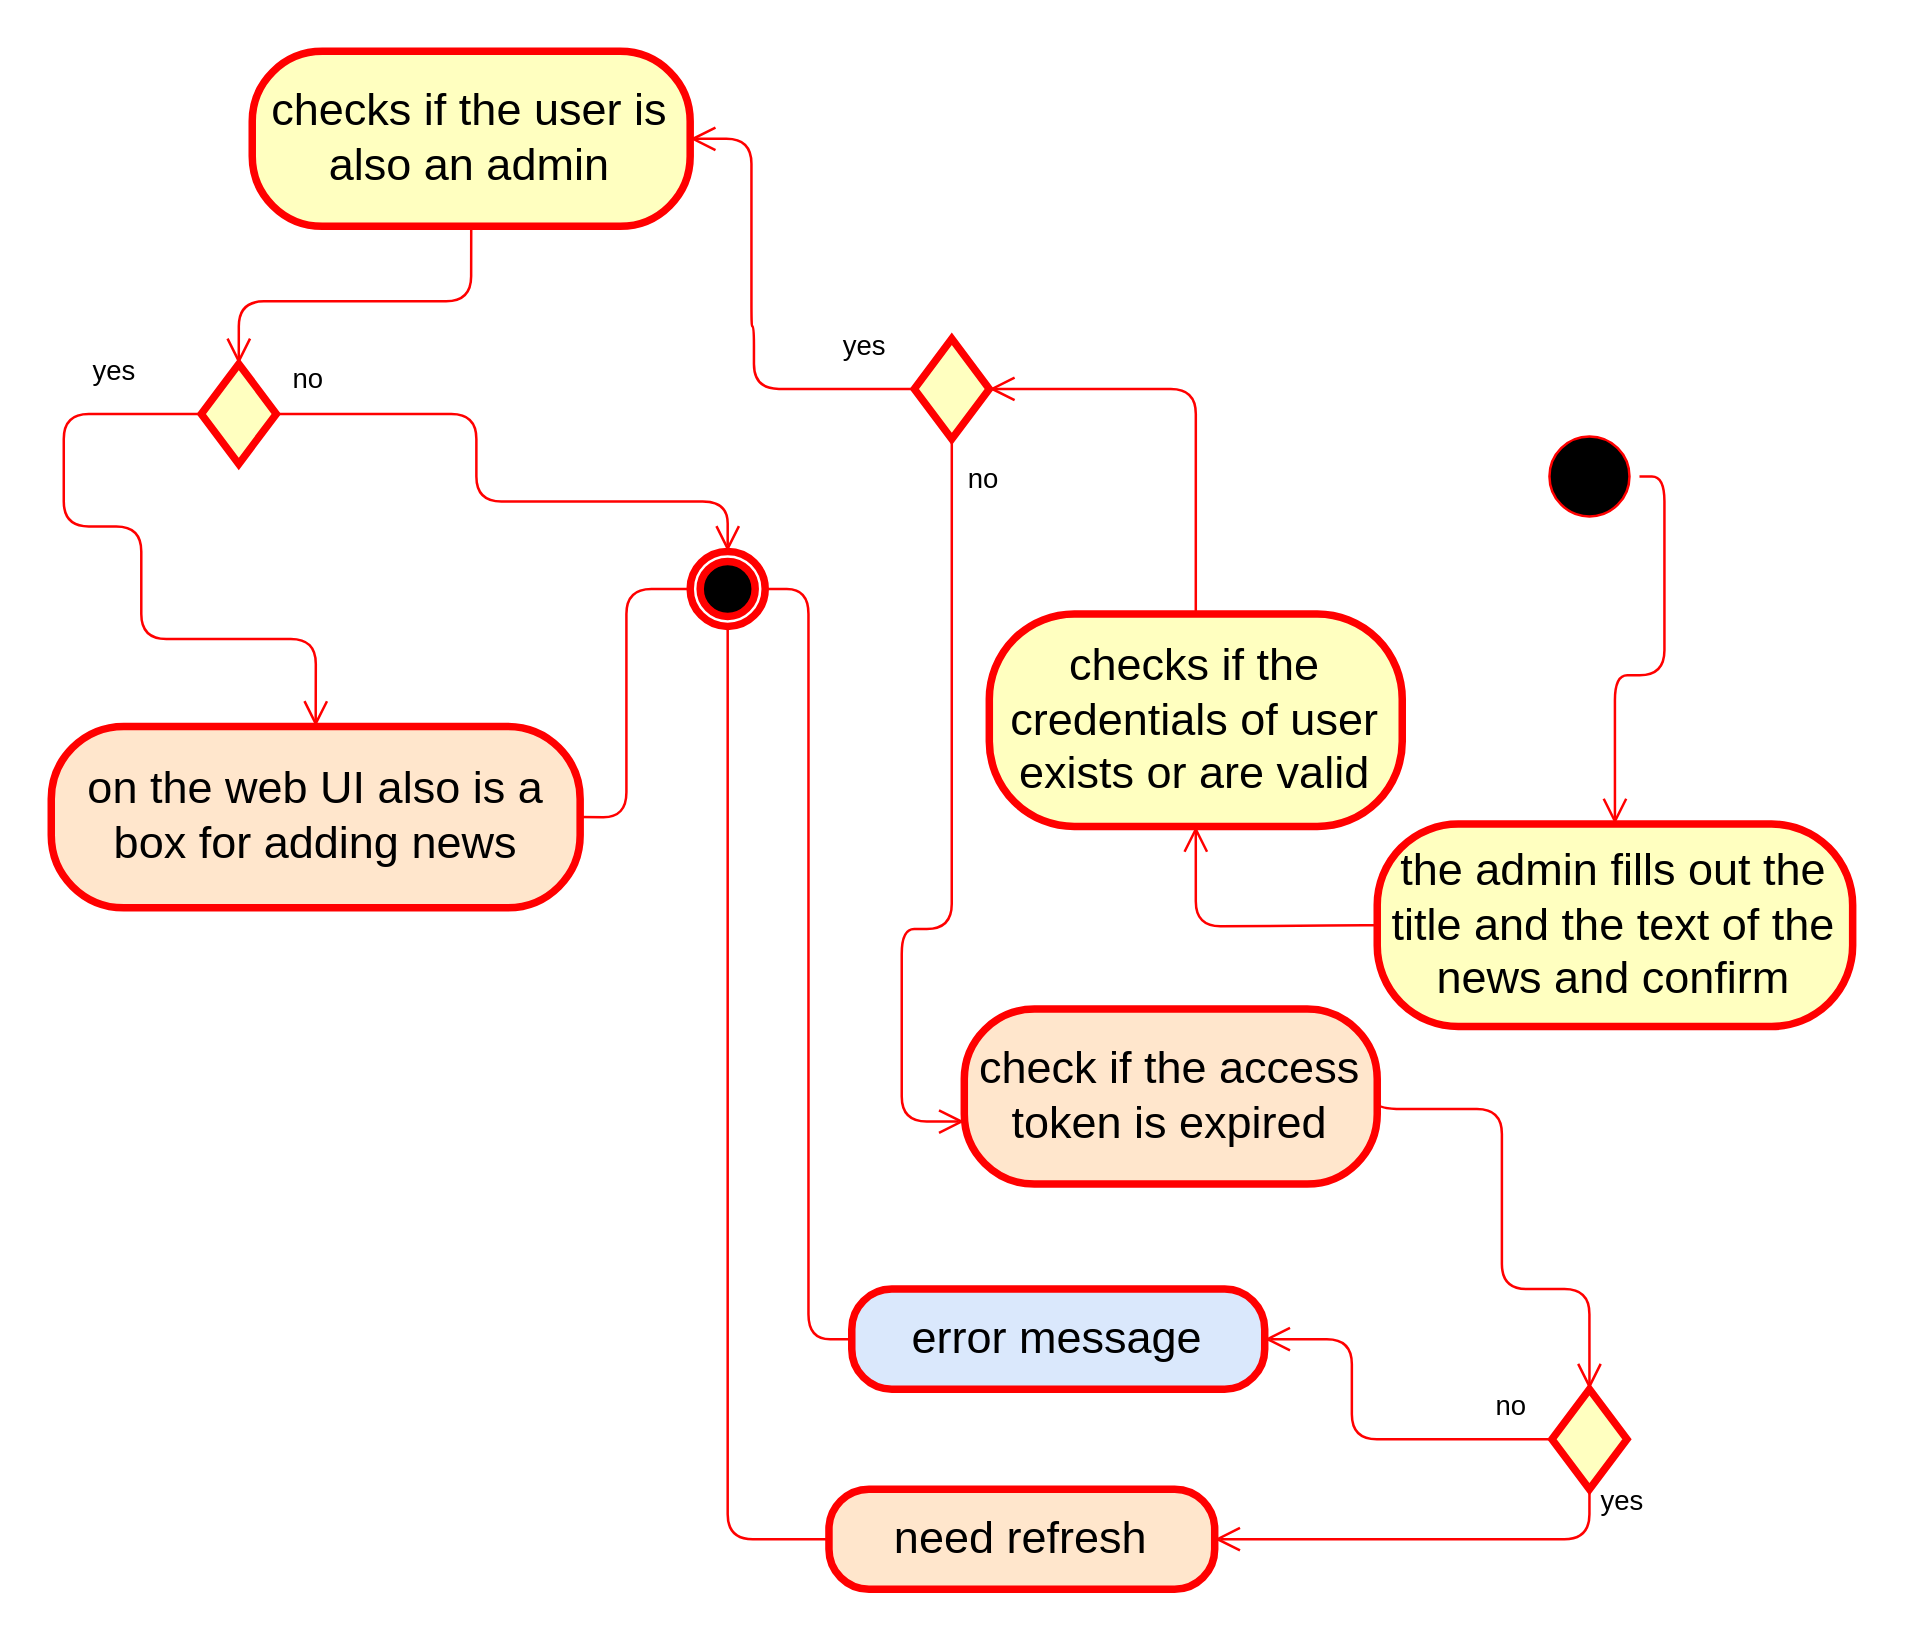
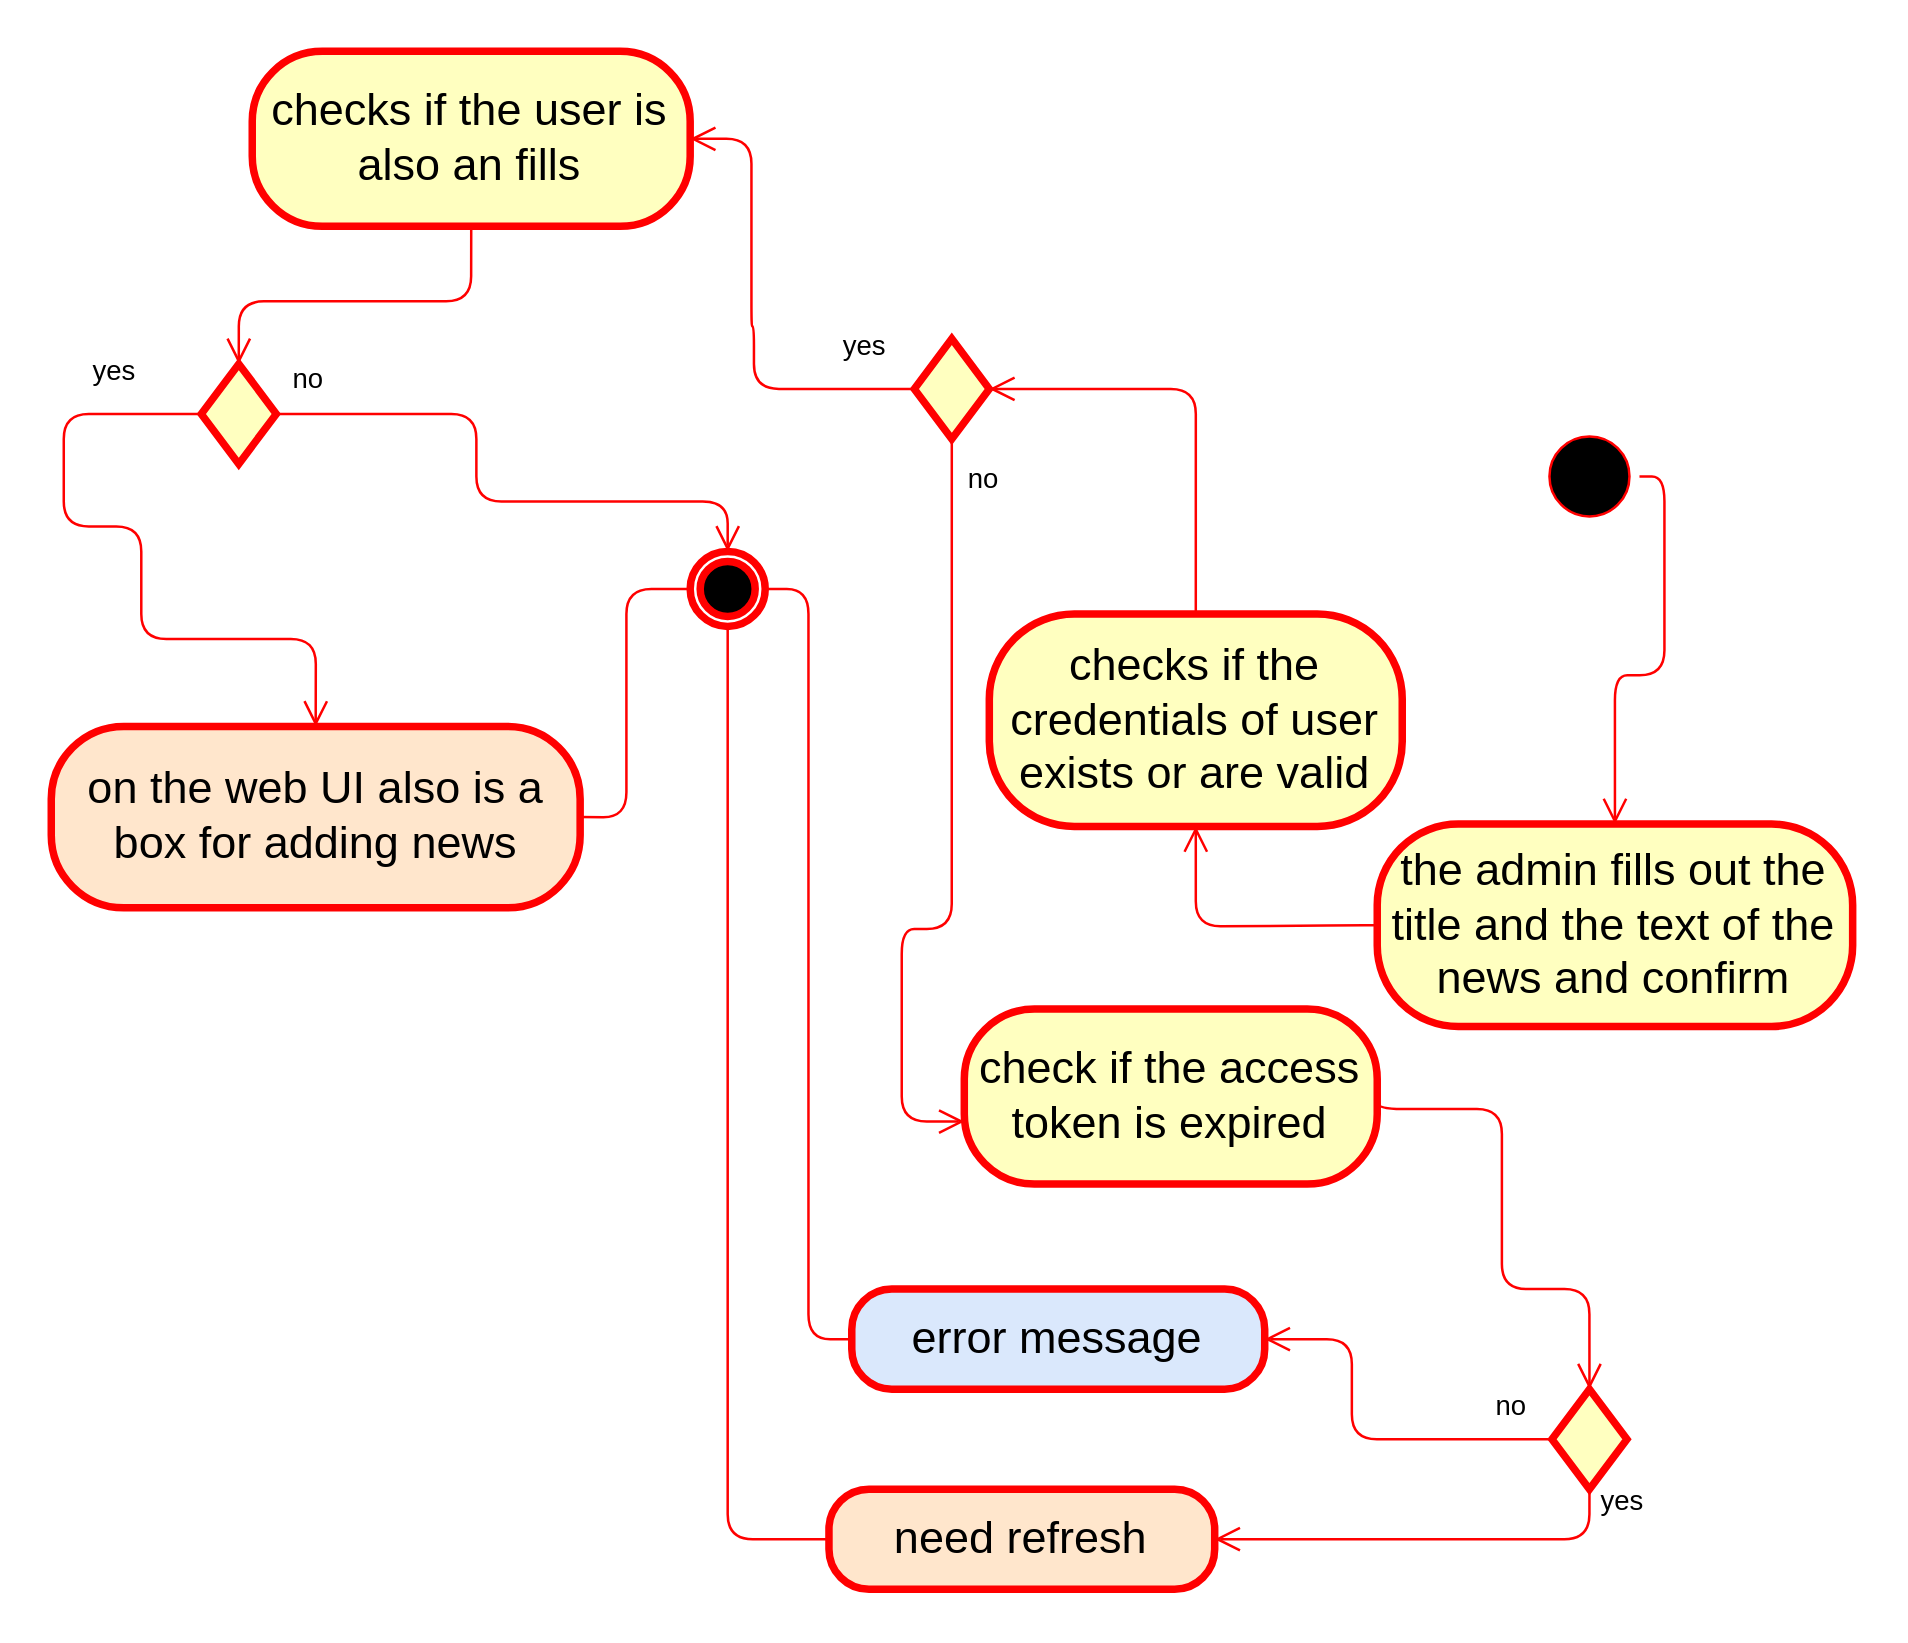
  <mxCell id="0" />
  <mxCell id="1" parent="0" />
  <mxCell id="2" value="on the web UI also is a box for adding news" style="rounded=1;whiteSpace=wrap;html=1;arcSize=40;fontColor=#000000;fillColor=#ffe6cc;strokeColor=#ff0000;strokeWidth=3;fontSize=18;" vertex="1" parent="1"><mxGeometry x="20" y="290" width="211.5" height="72.5" as="geometry" /></mxCell>
  <mxCell id="3" value="" style="ellipse;html=1;shape=endState;fillColor=#000000;strokeColor=#ff0000;strokeWidth=3;fontFamily=Helvetica;fontSize=8;fontColor=#FFFFFF;" vertex="1" parent="1"><mxGeometry x="275.5" y="220" width="30" height="30" as="geometry" /></mxCell>
  <mxCell id="4" value="" style="ellipse;html=1;shape=startState;fillColor=#000000;strokeColor=#ff0000;" vertex="1" parent="1"><mxGeometry x="615.12" y="170" width="40" height="40" as="geometry" /></mxCell>
  <mxCell id="5" value="" style="edgeStyle=orthogonalEdgeStyle;html=1;verticalAlign=bottom;endArrow=open;endSize=8;strokeColor=#ff0000;entryX=0.5;entryY=0;entryDx=0;entryDy=0;exitX=1;exitY=0.5;exitDx=0;exitDy=0;" edge="1" parent="1" source="4" target="6"><mxGeometry relative="1" as="geometry"><mxPoint x="380.62" y="257" as="targetPoint" /><mxPoint x="400.62" y="175" as="sourcePoint" /></mxGeometry></mxCell>
  <mxCell id="6" value="&lt;span style=&quot;font-size: 18px;&quot;&gt;the admin fills out the title and the text of the news and confirm&lt;/span&gt;" style="rounded=1;whiteSpace=wrap;html=1;arcSize=40;fontColor=#000000;fillColor=#ffffc0;strokeColor=#ff0000;strokeWidth=3;" vertex="1" parent="1"><mxGeometry x="550.25" y="329" width="190.12" height="81" as="geometry" /></mxCell>
  <mxCell id="7" value="" style="edgeStyle=orthogonalEdgeStyle;html=1;verticalAlign=bottom;endArrow=open;endSize=8;strokeColor=#ff0000;entryX=0.5;entryY=1;entryDx=0;entryDy=0;exitX=0;exitY=0.5;exitDx=0;exitDy=0;" edge="1" parent="1" source="6" target="8"><mxGeometry relative="1" as="geometry"><mxPoint x="219.62" y="287" as="targetPoint" /><Array as="points"><mxPoint x="540" y="370" /><mxPoint x="478" y="370" /></Array></mxGeometry></mxCell>
  <mxCell id="8" value="checks if the credentials of user exists or are valid" style="rounded=1;whiteSpace=wrap;html=1;arcSize=40;fontColor=#000000;fillColor=#ffffc0;strokeColor=#ff0000;strokeWidth=3;fontSize=18;" vertex="1" parent="1"><mxGeometry x="395.12" y="245" width="165.13" height="85" as="geometry" /></mxCell>
  <mxCell id="9" value="" style="rhombus;whiteSpace=wrap;html=1;fillColor=#ffffc0;strokeColor=#ff0000;strokeWidth=3;fontSize=18;" vertex="1" parent="1"><mxGeometry x="365.12" y="135" width="30" height="40" as="geometry" /></mxCell>
  <mxCell id="10" value="no" style="edgeStyle=orthogonalEdgeStyle;html=1;align=left;verticalAlign=bottom;endArrow=open;endSize=8;strokeColor=#ff0000;exitX=0.5;exitY=1;exitDx=0;exitDy=0;labelBackgroundColor=none;entryX=0;entryY=0.5;entryDx=0;entryDy=0;" edge="1" parent="1" source="9"><mxGeometry x="-0.84" y="5" relative="1" as="geometry"><mxPoint x="385.12" y="448" as="targetPoint" /><mxPoint x="380.12" y="185" as="sourcePoint" /><Array as="points"><mxPoint x="380.12" y="371" /><mxPoint x="360.12" y="371" /><mxPoint x="360.12" y="448" /></Array><mxPoint as="offset" /></mxGeometry></mxCell>
  <mxCell id="11" value="" style="edgeStyle=orthogonalEdgeStyle;html=1;verticalAlign=bottom;endArrow=open;endSize=8;strokeColor=#ff0000;entryX=1;entryY=0.5;entryDx=0;entryDy=0;exitX=0.5;exitY=0;exitDx=0;exitDy=0;" edge="1" parent="1" source="8" target="9"><mxGeometry relative="1" as="geometry"><mxPoint x="322.63" y="275.95" as="targetPoint" /><Array as="points"><mxPoint x="478" y="155" /></Array><mxPoint x="480.12" y="263" as="sourcePoint" /></mxGeometry></mxCell>
- <mxCell id="12" value="check if the access token is expired" style="rounded=1;whiteSpace=wrap;html=1;arcSize=40;fontColor=#000000;fillColor=#ffe6cc;strokeColor=#ff0000;strokeWidth=3;fontSize=18;" vertex="1" parent="1"><mxGeometry x="385.12" y="403" width="165.13" height="70" as="geometry" /></mxCell>
+ <mxCell id="12" value="check if the access token is expired" style="rounded=1;whiteSpace=wrap;html=1;arcSize=40;fontColor=#000000;fillColor=#ffffc0;strokeColor=#ff0000;strokeWidth=3;fontSize=18;" vertex="1" parent="1"><mxGeometry x="385.12" y="403" width="165.13" height="70" as="geometry" /></mxCell>
  <mxCell id="13" value="" style="rhombus;whiteSpace=wrap;html=1;fillColor=#ffffc0;strokeColor=#ff0000;strokeWidth=3;fontSize=18;" vertex="1" parent="1"><mxGeometry x="620.12" y="555" width="30" height="40" as="geometry" /></mxCell>
  <mxCell id="14" value="yes" style="edgeStyle=orthogonalEdgeStyle;html=1;align=left;verticalAlign=bottom;endArrow=open;endSize=8;strokeColor=#ff0000;exitX=0.5;exitY=1;exitDx=0;exitDy=0;labelBackgroundColor=none;entryX=1;entryY=0.5;entryDx=0;entryDy=0;" edge="1" parent="1" source="13" target="18"><mxGeometry x="-0.83" y="3" relative="1" as="geometry"><mxPoint x="707.25" y="712.93" as="targetPoint" /><mxPoint x="894" y="802.55" as="sourcePoint" /><Array as="points"><mxPoint x="635.12" y="615" /></Array><mxPoint as="offset" /></mxGeometry></mxCell>
  <mxCell id="15" value="no" style="edgeStyle=orthogonalEdgeStyle;html=1;align=left;verticalAlign=top;endArrow=open;endSize=8;strokeColor=#ff0000;exitX=0;exitY=0.5;exitDx=0;exitDy=0;labelBackgroundColor=none;entryX=1;entryY=0.5;entryDx=0;entryDy=0;" edge="1" parent="1" source="13" target="17"><mxGeometry x="-0.689" y="-26" relative="1" as="geometry"><mxPoint x="440.12" y="593" as="targetPoint" /><mxPoint x="877.12" y="838.93" as="sourcePoint" /><mxPoint as="offset" /><Array as="points"><mxPoint x="540.12" y="575" /><mxPoint x="540.12" y="535" /></Array></mxGeometry></mxCell>
  <mxCell id="16" value="" style="edgeStyle=orthogonalEdgeStyle;html=1;verticalAlign=bottom;endArrow=open;endSize=8;strokeColor=#ff0000;entryX=0.5;entryY=0;entryDx=0;entryDy=0;exitX=1;exitY=0.5;exitDx=0;exitDy=0;" edge="1" parent="1" source="12" target="13"><mxGeometry relative="1" as="geometry"><mxPoint x="644.76" y="545.88" as="targetPoint" /><Array as="points"><mxPoint x="550.12" y="443" /><mxPoint x="600.12" y="443" /><mxPoint x="600.12" y="515" /><mxPoint x="635.12" y="515" /></Array><mxPoint x="624.25" y="561.93" as="sourcePoint" /></mxGeometry></mxCell>
  <mxCell id="17" value="error message" style="rounded=1;whiteSpace=wrap;html=1;arcSize=40;fontColor=#000000;fillColor=#dae8fc;strokeColor=#ff0000;strokeWidth=3;fontSize=18;" vertex="1" parent="1"><mxGeometry x="340.12" y="515" width="165.13" height="40" as="geometry" /></mxCell>
  <mxCell id="18" value="need refresh" style="rounded=1;whiteSpace=wrap;html=1;arcSize=40;fontColor=#000000;fillColor=#ffe6cc;strokeColor=#ff0000;strokeWidth=3;fontSize=18;" vertex="1" parent="1"><mxGeometry x="331" y="595" width="154.25" height="40" as="geometry" /></mxCell>
  <mxCell id="19" value="yes" style="edgeStyle=orthogonalEdgeStyle;html=1;align=left;verticalAlign=top;endArrow=open;endSize=8;strokeColor=#ff0000;exitX=0;exitY=0.5;exitDx=0;exitDy=0;labelBackgroundColor=none;entryX=1;entryY=0.5;entryDx=0;entryDy=0;" edge="1" parent="1" source="9" target="23"><mxGeometry x="-0.681" y="-30" relative="1" as="geometry"><mxPoint x="300.75" y="90" as="targetPoint" /><mxPoint x="370.5" y="135" as="sourcePoint" /><mxPoint as="offset" /><Array as="points"><mxPoint x="301" y="155" /><mxPoint x="301" y="130" /><mxPoint x="300" y="55" /></Array></mxGeometry></mxCell>
  <mxCell id="20" value="" style="edgeStyle=orthogonalEdgeStyle;html=1;verticalAlign=bottom;endArrow=none;endSize=8;strokeColor=#ff0000;labelBackgroundColor=none;fontFamily=Helvetica;fontSize=18;fontColor=#FFFFFF;exitX=0;exitY=0.5;exitDx=0;exitDy=0;entryX=1;entryY=0.5;entryDx=0;entryDy=0;" edge="1" parent="1" source="17" target="3"><mxGeometry relative="1" as="geometry"><mxPoint x="322" y="355" as="targetPoint" /><mxPoint x="255.5" y="400" as="sourcePoint" /></mxGeometry></mxCell>
  <mxCell id="21" value="" style="edgeStyle=orthogonalEdgeStyle;html=1;verticalAlign=bottom;endArrow=none;endSize=8;strokeColor=#ff0000;labelBackgroundColor=none;fontFamily=Helvetica;fontSize=18;fontColor=#FFFFFF;exitX=0;exitY=0.5;exitDx=0;exitDy=0;entryX=0.5;entryY=1;entryDx=0;entryDy=0;" edge="1" parent="1" source="18" target="3"><mxGeometry relative="1" as="geometry"><mxPoint x="245.5" y="330.5" as="targetPoint" /><mxPoint x="280.12" y="545.5" as="sourcePoint" /><Array as="points"><mxPoint x="291" y="615" /></Array></mxGeometry></mxCell>
  <mxCell id="22" value="" style="edgeStyle=orthogonalEdgeStyle;html=1;verticalAlign=bottom;endArrow=none;endSize=8;strokeColor=#ff0000;labelBackgroundColor=none;fontFamily=Helvetica;fontSize=18;fontColor=#FFFFFF;exitX=0;exitY=0.5;exitDx=0;exitDy=0;entryX=1;entryY=0.5;entryDx=0;entryDy=0;" edge="1" parent="1" source="3" target="2"><mxGeometry relative="1" as="geometry"><mxPoint x="235.13" y="480" as="targetPoint" /><mxPoint x="164.65" y="615" as="sourcePoint" /><Array as="points"><mxPoint x="250" y="235" /><mxPoint x="250" y="326" /></Array></mxGeometry></mxCell>
- <mxCell id="23" value="checks if the user is also an admin" style="rounded=1;whiteSpace=wrap;html=1;arcSize=40;fontColor=#000000;fillColor=#ffffc0;strokeColor=#ff0000;strokeWidth=3;fontSize=18;" vertex="1" parent="1"><mxGeometry x="100.37" y="20" width="175.13" height="70" as="geometry" /></mxCell>
+ <mxCell id="23" value="checks if the user is also an fills" style="rounded=1;whiteSpace=wrap;html=1;arcSize=40;fontColor=#000000;fillColor=#ffffc0;strokeColor=#ff0000;strokeWidth=3;fontSize=18;" vertex="1" parent="1"><mxGeometry x="100.37" y="20" width="175.13" height="70" as="geometry" /></mxCell>
  <mxCell id="24" value="" style="rhombus;whiteSpace=wrap;html=1;fillColor=#ffffc0;strokeColor=#ff0000;strokeWidth=3;fontSize=18;" vertex="1" parent="1"><mxGeometry x="79.99" y="145" width="30" height="40" as="geometry" /></mxCell>
  <mxCell id="25" value="" style="edgeStyle=orthogonalEdgeStyle;html=1;verticalAlign=bottom;endArrow=open;endSize=8;strokeColor=#ff0000;entryX=0.5;entryY=0;entryDx=0;entryDy=0;exitX=0.5;exitY=1;exitDx=0;exitDy=0;" edge="1" parent="1" source="23" target="24"><mxGeometry relative="1" as="geometry"><mxPoint x="37.5" y="285.95" as="targetPoint" /><Array as="points"><mxPoint x="188" y="120" /><mxPoint x="95" y="120" /></Array><mxPoint x="218.055" y="255" as="sourcePoint" /></mxGeometry></mxCell>
  <mxCell id="26" value="yes" style="edgeStyle=orthogonalEdgeStyle;html=1;align=left;verticalAlign=top;endArrow=open;endSize=8;strokeColor=#ff0000;exitX=0;exitY=0.5;exitDx=0;exitDy=0;labelBackgroundColor=none;entryX=0.5;entryY=0;entryDx=0;entryDy=0;" edge="1" parent="1" source="24" target="2"><mxGeometry x="-0.681" y="-30" relative="1" as="geometry"><mxPoint x="190" y="260" as="targetPoint" /><mxPoint x="85.37" y="145" as="sourcePoint" /><mxPoint as="offset" /><Array as="points"><mxPoint x="25" y="165" /><mxPoint x="25" y="210" /><mxPoint x="56" y="210" /><mxPoint x="56" y="255" /></Array></mxGeometry></mxCell>
  <mxCell id="27" value="no" style="edgeStyle=orthogonalEdgeStyle;html=1;align=left;verticalAlign=bottom;endArrow=open;endSize=8;strokeColor=#ff0000;exitX=1;exitY=0.5;exitDx=0;exitDy=0;labelBackgroundColor=none;entryX=0.5;entryY=0;entryDx=0;entryDy=0;" edge="1" parent="1" source="24" target="3"><mxGeometry x="-0.955" y="5" relative="1" as="geometry"><mxPoint x="214.96" y="403" as="targetPoint" /><mxPoint x="209.96" y="130" as="sourcePoint" /><Array as="points"><mxPoint x="190" y="165" /><mxPoint x="190" y="200" /><mxPoint x="290" y="200" /></Array><mxPoint as="offset" /></mxGeometry></mxCell>
